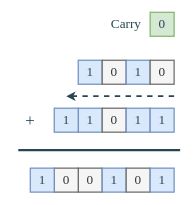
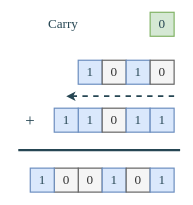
  <mxCell id="0" />
  <mxCell id="1" parent="0" />
  <mxCell id="2" value="1" style="rounded=0;whiteSpace=wrap;html=1;shadow=0;strokeColor=#6c8ebf;strokeWidth=2;fontFamily=Ubuntu;fontSize=22;fontColor=#264653;fontStyle=0;fillColor=#dae8fc;" parent="1" vertex="1"><mxGeometry x="130" y="100" width="40" height="40" as="geometry" /></mxCell>
  <mxCell id="3" value="0" style="rounded=0;whiteSpace=wrap;html=1;shadow=0;strokeColor=#666666;strokeWidth=2;fontFamily=Ubuntu;fontSize=22;fontColor=#333333;fontStyle=0;fillColor=#f5f5f5;" parent="1" vertex="1"><mxGeometry x="170" y="100" width="40" height="40" as="geometry" /></mxCell>
  <mxCell id="4" value="1" style="rounded=0;whiteSpace=wrap;html=1;shadow=0;strokeColor=#6c8ebf;strokeWidth=2;fontFamily=Ubuntu;fontSize=22;fontColor=#264653;fontStyle=0;fillColor=#dae8fc;" parent="1" vertex="1"><mxGeometry x="210" y="100" width="40" height="40" as="geometry" /></mxCell>
  <mxCell id="5" value="0" style="rounded=0;whiteSpace=wrap;html=1;shadow=0;strokeColor=#666666;strokeWidth=2;fontFamily=Ubuntu;fontSize=22;fontColor=#333333;fontStyle=0;fillColor=#f5f5f5;" parent="1" vertex="1"><mxGeometry x="250" y="100" width="40" height="40" as="geometry" /></mxCell>
  <mxCell id="6" value="1" style="rounded=0;whiteSpace=wrap;html=1;shadow=0;strokeColor=#6c8ebf;strokeWidth=2;fontFamily=Ubuntu;fontSize=22;fontColor=#264653;fontStyle=0;fillColor=#dae8fc;" parent="1" vertex="1"><mxGeometry x="130" y="180" width="40" height="40" as="geometry" /></mxCell>
  <mxCell id="7" value="0" style="rounded=0;whiteSpace=wrap;html=1;shadow=0;strokeColor=#666666;strokeWidth=2;fontFamily=Ubuntu;fontSize=22;fontColor=#333333;fontStyle=0;fillColor=#f5f5f5;" parent="1" vertex="1"><mxGeometry x="170" y="180" width="40" height="40" as="geometry" /></mxCell>
  <mxCell id="8" value="1" style="rounded=0;whiteSpace=wrap;html=1;shadow=0;strokeColor=#6c8ebf;strokeWidth=2;fontFamily=Ubuntu;fontSize=22;fontColor=#264653;fontStyle=0;fillColor=#dae8fc;" parent="1" vertex="1"><mxGeometry x="210" y="180" width="40" height="40" as="geometry" /></mxCell>
  <mxCell id="9" value="1" style="rounded=0;whiteSpace=wrap;html=1;shadow=0;strokeColor=#6c8ebf;strokeWidth=2;fontFamily=Ubuntu;fontSize=22;fontColor=#264653;fontStyle=0;fillColor=#dae8fc;" parent="1" vertex="1"><mxGeometry x="250" y="180" width="40" height="40" as="geometry" /></mxCell>
  <mxCell id="10" value="1" style="rounded=0;whiteSpace=wrap;html=1;shadow=0;strokeColor=#6c8ebf;strokeWidth=2;fontFamily=Ubuntu;fontSize=22;fontColor=#264653;fontStyle=0;fillColor=#dae8fc;" parent="1" vertex="1"><mxGeometry x="90" y="180" width="40" height="40" as="geometry" /></mxCell>
  <mxCell id="11" value="+" style="text;html=1;align=center;verticalAlign=middle;whiteSpace=wrap;rounded=0;fontFamily=Ubuntu;fontSize=28;fontColor=#264653;fontStyle=0;" parent="1" vertex="1"><mxGeometry x="20" y="185" width="60" height="30" as="geometry" /></mxCell>
  <mxCell id="12" value="" style="endArrow=none;html=1;rounded=1;shadow=0;strokeColor=#264653;strokeWidth=4;fontFamily=Ubuntu;fontSize=22;fontColor=#264653;fontStyle=0;fillColor=#264653;" parent="1" edge="1"><mxGeometry width="50" height="50" relative="1" as="geometry"><mxPoint x="30" y="250" as="sourcePoint" /><mxPoint x="300" y="250" as="targetPoint" /></mxGeometry></mxCell>
  <mxCell id="13" value="0" style="rounded=0;whiteSpace=wrap;html=1;shadow=0;strokeColor=#82b366;strokeWidth=2;fontFamily=Ubuntu;fontSize=22;fontColor=#264653;fontStyle=0;fillColor=#d5e8d4;" parent="1" vertex="1"><mxGeometry x="250" y="20" width="40" height="40" as="geometry" /></mxCell>
  <mxCell id="14" value="0" style="rounded=0;whiteSpace=wrap;html=1;shadow=0;strokeColor=#666666;strokeWidth=2;fontFamily=Ubuntu;fontSize=22;fontColor=#333333;fontStyle=0;fillColor=#f5f5f5;" parent="1" vertex="1"><mxGeometry x="130" y="280" width="40" height="40" as="geometry" /></mxCell>
  <mxCell id="15" value="1" style="rounded=0;whiteSpace=wrap;html=1;shadow=0;strokeColor=#6c8ebf;strokeWidth=2;fontFamily=Ubuntu;fontSize=22;fontColor=#264653;fontStyle=0;fillColor=#dae8fc;" parent="1" vertex="1"><mxGeometry x="170" y="280" width="40" height="40" as="geometry" /></mxCell>
  <mxCell id="16" value="0" style="rounded=0;whiteSpace=wrap;html=1;shadow=0;strokeColor=#666666;strokeWidth=2;fontFamily=Ubuntu;fontSize=22;fontColor=#333333;fontStyle=0;fillColor=#f5f5f5;" parent="1" vertex="1"><mxGeometry x="210" y="280" width="40" height="40" as="geometry" /></mxCell>
  <mxCell id="17" value="1" style="rounded=0;whiteSpace=wrap;html=1;shadow=0;strokeColor=#6c8ebf;strokeWidth=2;fontFamily=Ubuntu;fontSize=22;fontColor=#264653;fontStyle=0;fillColor=#dae8fc;" parent="1" vertex="1"><mxGeometry x="250" y="280" width="40" height="40" as="geometry" /></mxCell>
  <mxCell id="18" value="0" style="rounded=0;whiteSpace=wrap;html=1;shadow=0;strokeColor=#666666;strokeWidth=2;fontFamily=Ubuntu;fontSize=22;fontColor=#333333;fontStyle=0;fillColor=#f5f5f5;" parent="1" vertex="1"><mxGeometry x="90" y="280" width="40" height="40" as="geometry" /></mxCell>
  <mxCell id="19" value="1" style="rounded=0;whiteSpace=wrap;html=1;shadow=0;strokeColor=#6c8ebf;strokeWidth=2;fontFamily=Ubuntu;fontSize=22;fontColor=#264653;fontStyle=0;fillColor=#dae8fc;" parent="1" vertex="1"><mxGeometry x="50" y="280" width="40" height="40" as="geometry" /></mxCell>
  <mxCell id="20" value="" style="endArrow=classic;html=1;rounded=1;shadow=0;strokeWidth=3;fontFamily=Ubuntu;fontSize=22;fontColor=#264653;fontStyle=0;dashed=1;strokeColor=#264653;" parent="1" edge="1"><mxGeometry width="50" height="50" relative="1" as="geometry"><mxPoint x="290" y="160" as="sourcePoint" /><mxPoint x="110" y="160" as="targetPoint" /></mxGeometry></mxCell>
- <mxCell id="21" value="Carry" style="text;html=1;align=center;verticalAlign=middle;whiteSpace=wrap;rounded=0;fontFamily=Ubuntu;fontSize=22;fontColor=#264653;fontStyle=0;fillColor=none;strokeColor=none;" vertex="1" parent="1"><mxGeometry x="180" y="25" width="60" height="30" as="geometry" /></mxCell>
+ <mxCell id="21" value="Carry" style="text;html=1;align=center;verticalAlign=middle;whiteSpace=wrap;rounded=0;fontFamily=Ubuntu;fontSize=22;fontColor=#264653;fontStyle=0;fillColor=none;strokeColor=none;" vertex="1" parent="1"><mxGeometry x="75" y="25" width="60" height="30" as="geometry" /></mxCell>
